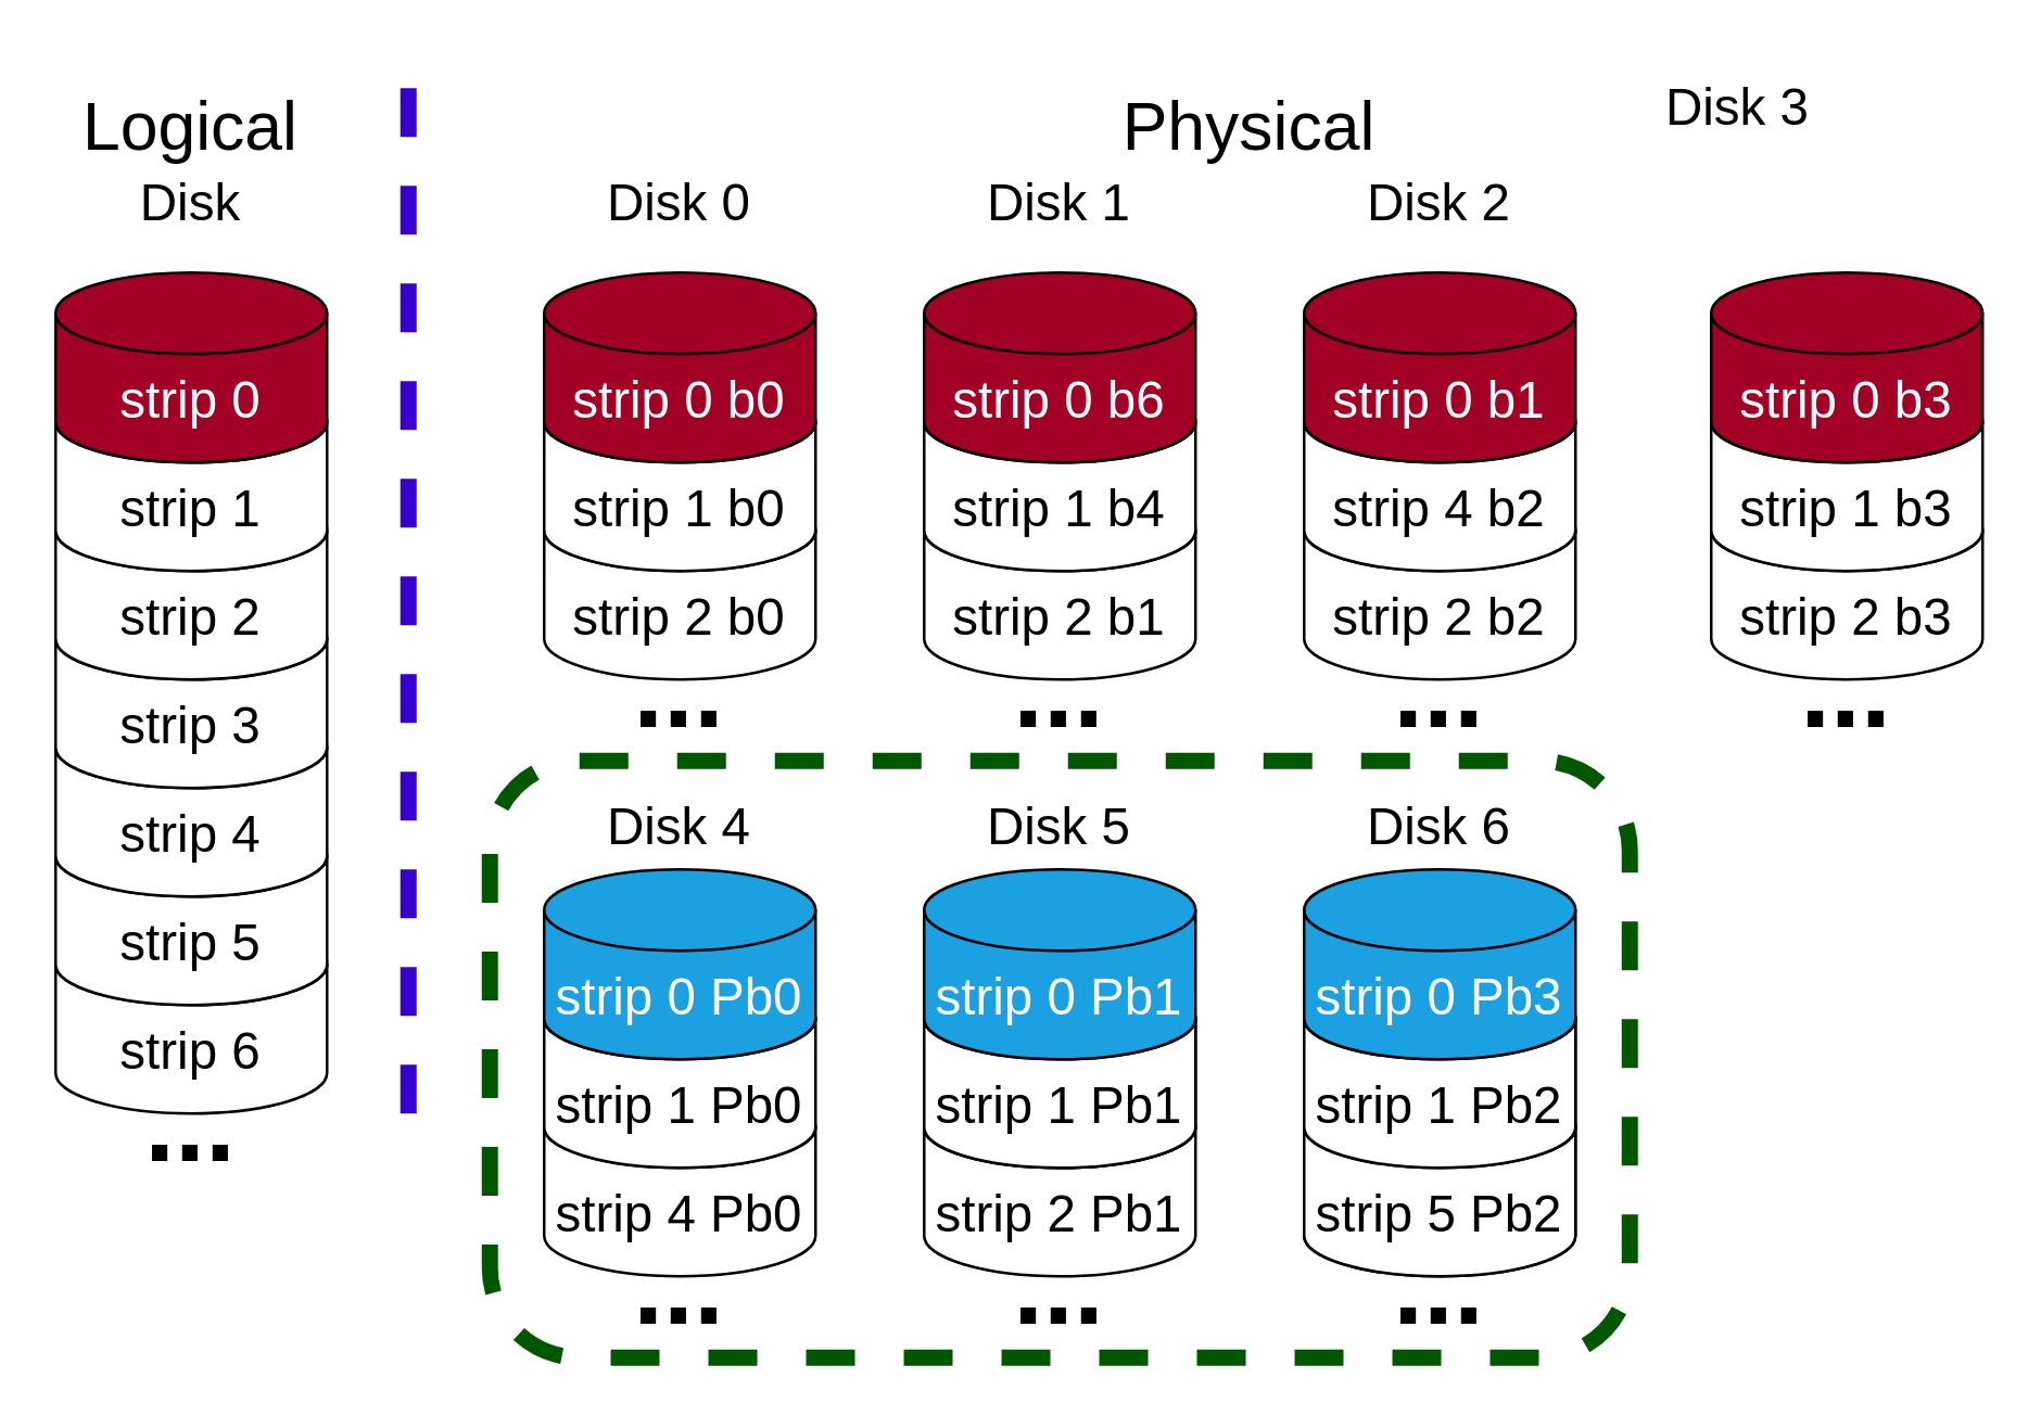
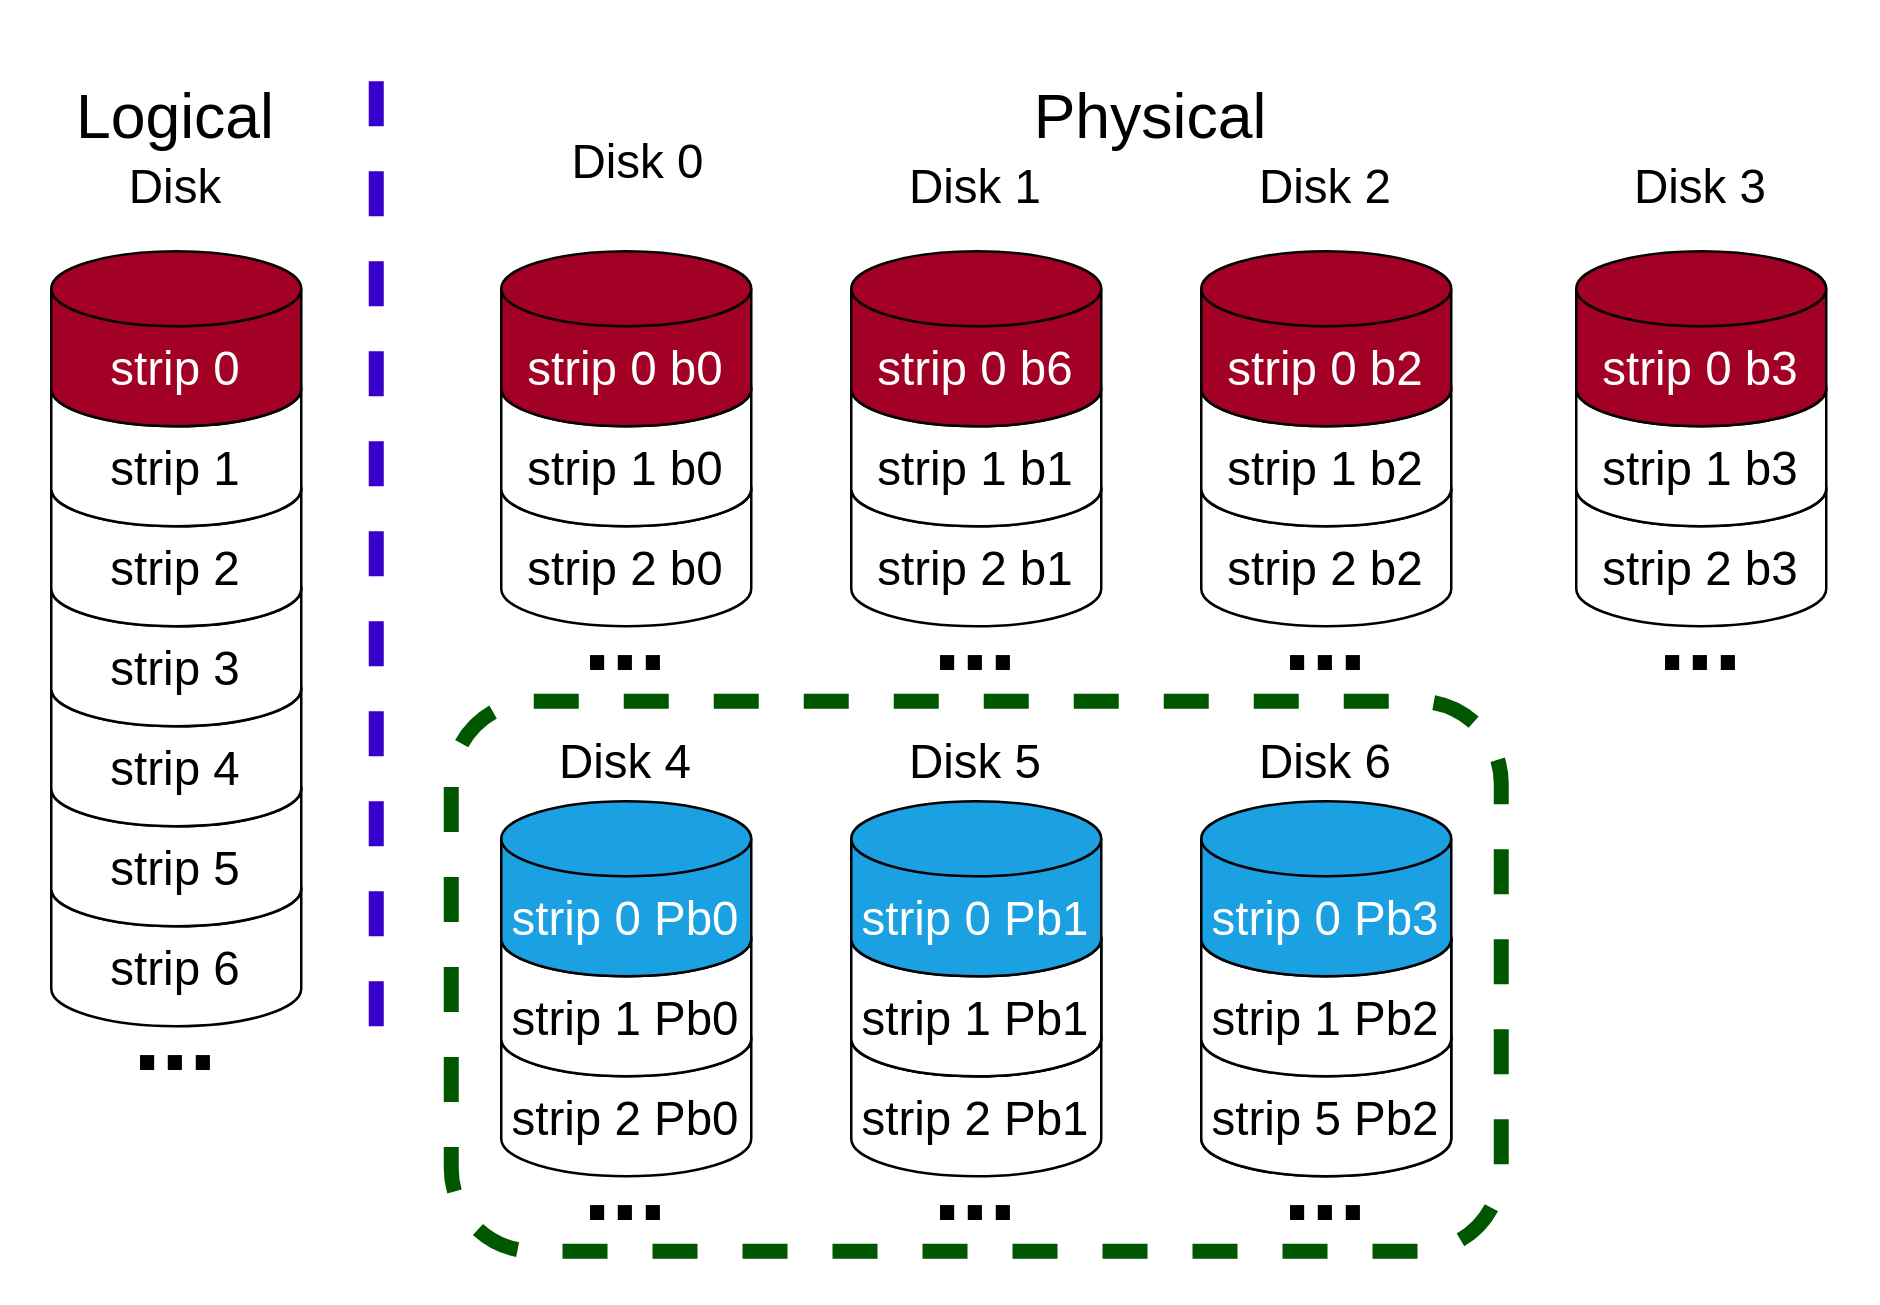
  <mxCell id="0" />
  <mxCell id="1" parent="0" />
  <mxCell id="2" value="" style="rounded=1;whiteSpace=wrap;html=1;fontSize=19;dashed=1;fontColor=#ffffff;fillColor=none;strokeWidth=6;strokeColor=#005700;" vertex="1" parent="1"><mxGeometry x="180" y="280" width="420" height="220" as="geometry" /></mxCell>
  <mxCell id="3" value="strip 6" style="shape=cylinder3;whiteSpace=wrap;html=1;boundedLbl=1;backgroundOutline=1;size=15;fontSize=19;strokeColor=#000000;" vertex="1" parent="1"><mxGeometry x="20" y="340" width="100" height="70" as="geometry" /></mxCell>
  <mxCell id="4" value="strip 5" style="shape=cylinder3;whiteSpace=wrap;html=1;boundedLbl=1;backgroundOutline=1;size=15;fontSize=19;strokeColor=#000000;" vertex="1" parent="1"><mxGeometry x="20" y="300" width="100" height="70" as="geometry" /></mxCell>
  <mxCell id="5" value="strip 4" style="shape=cylinder3;whiteSpace=wrap;html=1;boundedLbl=1;backgroundOutline=1;size=15;fontSize=19;strokeColor=#000000;" vertex="1" parent="1"><mxGeometry x="20" y="260" width="100" height="70" as="geometry" /></mxCell>
  <mxCell id="6" value="strip 3" style="shape=cylinder3;whiteSpace=wrap;html=1;boundedLbl=1;backgroundOutline=1;size=15;fontSize=19;strokeColor=#000000;" vertex="1" parent="1"><mxGeometry x="20" y="220" width="100" height="70" as="geometry" /></mxCell>
  <mxCell id="7" value="strip 2" style="shape=cylinder3;whiteSpace=wrap;html=1;boundedLbl=1;backgroundOutline=1;size=15;fontSize=19;strokeColor=#000000;" vertex="1" parent="1"><mxGeometry x="20" y="180" width="100" height="70" as="geometry" /></mxCell>
  <mxCell id="8" value="strip 1" style="shape=cylinder3;whiteSpace=wrap;html=1;boundedLbl=1;backgroundOutline=1;size=15;fontSize=19;strokeColor=#000000;" vertex="1" parent="1"><mxGeometry x="20" y="140" width="100" height="70" as="geometry" /></mxCell>
  <mxCell id="9" value="strip 0" style="shape=cylinder3;whiteSpace=wrap;html=1;boundedLbl=1;backgroundOutline=1;size=15;fontSize=19;fillColor=#a20025;fontColor=#ffffff;strokeColor=#000000;" vertex="1" parent="1"><mxGeometry x="20" y="100" width="100" height="70" as="geometry" /></mxCell>
  <mxCell id="10" value="..." style="text;html=1;strokeColor=none;fillColor=none;align=center;verticalAlign=bottom;whiteSpace=wrap;rounded=0;fontSize=40;fontStyle=1" vertex="1" parent="1"><mxGeometry x="25" y="410" width="90" height="30" as="geometry" /></mxCell>
  <mxCell id="11" value="" style="endArrow=none;dashed=1;html=1;strokeWidth=6;fillColor=#6a00ff;strokeColor=#3700CC;" edge="1" parent="1"><mxGeometry width="50" height="50" relative="1" as="geometry"><mxPoint x="150" y="410" as="sourcePoint" /><mxPoint x="150" y="30" as="targetPoint" /></mxGeometry></mxCell>
  <mxCell id="12" value="Disk" style="text;html=1;strokeColor=none;fillColor=none;align=center;verticalAlign=middle;whiteSpace=wrap;rounded=0;fontSize=19;" vertex="1" parent="1"><mxGeometry x="25" y="50" width="90" height="50" as="geometry" /></mxCell>
  <mxCell id="13" value="Physical" style="text;html=1;strokeColor=none;fillColor=none;align=center;verticalAlign=middle;whiteSpace=wrap;rounded=0;fontSize=25;" vertex="1" parent="1"><mxGeometry x="415" y="20" width="90" height="50" as="geometry" /></mxCell>
  <mxCell id="14" value="Logical" style="text;html=1;strokeColor=none;fillColor=none;align=center;verticalAlign=middle;whiteSpace=wrap;rounded=0;fontSize=25;" vertex="1" parent="1"><mxGeometry x="25" y="20" width="90" height="50" as="geometry" /></mxCell>
  <mxCell id="15" value="strip 2 b0" style="shape=cylinder3;whiteSpace=wrap;html=1;boundedLbl=1;backgroundOutline=1;size=15;fontSize=19;strokeColor=#000000;" vertex="1" parent="1"><mxGeometry x="200" y="180" width="100" height="70" as="geometry" /></mxCell>
  <mxCell id="16" value="strip 1 b0" style="shape=cylinder3;whiteSpace=wrap;html=1;boundedLbl=1;backgroundOutline=1;size=15;fontSize=19;strokeColor=#000000;" vertex="1" parent="1"><mxGeometry x="200" y="140" width="100" height="70" as="geometry" /></mxCell>
  <mxCell id="17" value="strip 0 b0" style="shape=cylinder3;whiteSpace=wrap;html=1;boundedLbl=1;backgroundOutline=1;size=15;fontSize=19;fillColor=#a20025;fontColor=#ffffff;strokeColor=#000000;" vertex="1" parent="1"><mxGeometry x="200" y="100" width="100" height="70" as="geometry" /></mxCell>
  <mxCell id="18" value="strip 2 b2" style="shape=cylinder3;whiteSpace=wrap;html=1;boundedLbl=1;backgroundOutline=1;size=15;fontSize=19;strokeColor=#000000;" vertex="1" parent="1"><mxGeometry x="480" y="180" width="100" height="70" as="geometry" /></mxCell>
- <mxCell id="19" value="strip 4 b2" style="shape=cylinder3;whiteSpace=wrap;html=1;boundedLbl=1;backgroundOutline=1;size=15;fontSize=19;strokeColor=#000000;" vertex="1" parent="1"><mxGeometry x="480" y="140" width="100" height="70" as="geometry" /></mxCell>
- <mxCell id="20" value="strip 0 b1" style="shape=cylinder3;whiteSpace=wrap;html=1;boundedLbl=1;backgroundOutline=1;size=15;fontSize=19;fillColor=#a20025;fontColor=#ffffff;strokeColor=#000000;" vertex="1" parent="1"><mxGeometry x="480" y="100" width="100" height="70" as="geometry" /></mxCell>
+ <mxCell id="19" value="strip 1 b2" style="shape=cylinder3;whiteSpace=wrap;html=1;boundedLbl=1;backgroundOutline=1;size=15;fontSize=19;strokeColor=#000000;" vertex="1" parent="1"><mxGeometry x="480" y="140" width="100" height="70" as="geometry" /></mxCell>
+ <mxCell id="20" value="strip 0 b2" style="shape=cylinder3;whiteSpace=wrap;html=1;boundedLbl=1;backgroundOutline=1;size=15;fontSize=19;fillColor=#a20025;fontColor=#ffffff;strokeColor=#000000;" vertex="1" parent="1"><mxGeometry x="480" y="100" width="100" height="70" as="geometry" /></mxCell>
  <mxCell id="21" value="strip 2 b1" style="shape=cylinder3;whiteSpace=wrap;html=1;boundedLbl=1;backgroundOutline=1;size=15;fontSize=19;strokeColor=#000000;" vertex="1" parent="1"><mxGeometry x="340" y="180" width="100" height="70" as="geometry" /></mxCell>
- <mxCell id="22" value="strip 1 b4" style="shape=cylinder3;whiteSpace=wrap;html=1;boundedLbl=1;backgroundOutline=1;size=15;fontSize=19;strokeColor=#000000;" vertex="1" parent="1"><mxGeometry x="340" y="140" width="100" height="70" as="geometry" /></mxCell>
+ <mxCell id="22" value="strip 1 b1" style="shape=cylinder3;whiteSpace=wrap;html=1;boundedLbl=1;backgroundOutline=1;size=15;fontSize=19;strokeColor=#000000;" vertex="1" parent="1"><mxGeometry x="340" y="140" width="100" height="70" as="geometry" /></mxCell>
  <mxCell id="23" value="strip 0 b6" style="shape=cylinder3;whiteSpace=wrap;html=1;boundedLbl=1;backgroundOutline=1;size=15;fontSize=19;fillColor=#a20025;fontColor=#ffffff;strokeColor=#000000;" vertex="1" parent="1"><mxGeometry x="340" y="100" width="100" height="70" as="geometry" /></mxCell>
  <mxCell id="24" value="strip 2 b3" style="shape=cylinder3;whiteSpace=wrap;html=1;boundedLbl=1;backgroundOutline=1;size=15;fontSize=19;strokeColor=#000000;" vertex="1" parent="1"><mxGeometry x="630" y="180" width="100" height="70" as="geometry" /></mxCell>
  <mxCell id="25" value="strip 1 b3" style="shape=cylinder3;whiteSpace=wrap;html=1;boundedLbl=1;backgroundOutline=1;size=15;fontSize=19;strokeColor=#000000;" vertex="1" parent="1"><mxGeometry x="630" y="140" width="100" height="70" as="geometry" /></mxCell>
  <mxCell id="26" value="strip 0 b3" style="shape=cylinder3;whiteSpace=wrap;html=1;boundedLbl=1;backgroundOutline=1;size=15;fontSize=19;fillColor=#a20025;fontColor=#ffffff;strokeColor=#000000;" vertex="1" parent="1"><mxGeometry x="630" y="100" width="100" height="70" as="geometry" /></mxCell>
  <mxCell id="27" value="Disk 2" style="text;html=1;strokeColor=none;fillColor=none;align=center;verticalAlign=middle;whiteSpace=wrap;rounded=0;fontSize=19;" vertex="1" parent="1"><mxGeometry x="485" y="50" width="90" height="50" as="geometry" /></mxCell>
- <mxCell id="28" value="Disk 3" style="text;html=1;strokeColor=none;fillColor=none;align=center;verticalAlign=middle;whiteSpace=wrap;rounded=0;fontSize=19;" vertex="1" parent="1"><mxGeometry x="595" y="15" width="90" height="50" as="geometry" /></mxCell>
+ <mxCell id="28" value="Disk 3" style="text;html=1;strokeColor=none;fillColor=none;align=center;verticalAlign=middle;whiteSpace=wrap;rounded=0;fontSize=19;" vertex="1" parent="1"><mxGeometry x="635" y="50" width="90" height="50" as="geometry" /></mxCell>
  <mxCell id="29" value="..." style="text;html=1;strokeColor=none;fillColor=none;align=center;verticalAlign=bottom;whiteSpace=wrap;rounded=0;fontSize=40;fontStyle=1" vertex="1" parent="1"><mxGeometry x="205" y="250" width="90" height="30" as="geometry" /></mxCell>
  <mxCell id="30" value="..." style="text;html=1;strokeColor=none;fillColor=none;align=center;verticalAlign=bottom;whiteSpace=wrap;rounded=0;fontSize=40;fontStyle=1" vertex="1" parent="1"><mxGeometry x="345" y="250" width="90" height="30" as="geometry" /></mxCell>
  <mxCell id="31" value="..." style="text;html=1;strokeColor=none;fillColor=none;align=center;verticalAlign=bottom;whiteSpace=wrap;rounded=0;fontSize=40;fontStyle=1" vertex="1" parent="1"><mxGeometry x="485" y="250" width="90" height="30" as="geometry" /></mxCell>
  <mxCell id="32" value="..." style="text;html=1;strokeColor=none;fillColor=none;align=center;verticalAlign=bottom;whiteSpace=wrap;rounded=0;fontSize=40;fontStyle=1" vertex="1" parent="1"><mxGeometry x="635" y="250" width="90" height="30" as="geometry" /></mxCell>
- <mxCell id="33" value="Disk 0" style="text;html=1;strokeColor=none;fillColor=none;align=center;verticalAlign=middle;whiteSpace=wrap;rounded=0;fontSize=19;" vertex="1" parent="1"><mxGeometry x="205" y="50" width="90" height="50" as="geometry" /></mxCell>
+ <mxCell id="33" value="Disk 0" style="text;html=1;strokeColor=none;fillColor=none;align=center;verticalAlign=middle;whiteSpace=wrap;rounded=0;fontSize=19;" vertex="1" parent="1"><mxGeometry x="210" y="40" width="90" height="50" as="geometry" /></mxCell>
  <mxCell id="34" value="Disk 1" style="text;html=1;strokeColor=none;fillColor=none;align=center;verticalAlign=middle;whiteSpace=wrap;rounded=0;fontSize=19;" vertex="1" parent="1"><mxGeometry x="345" y="50" width="90" height="50" as="geometry" /></mxCell>
- <mxCell id="35" value="&lt;span&gt;strip 4 Pb0&lt;/span&gt;" style="shape=cylinder3;whiteSpace=wrap;html=1;boundedLbl=1;backgroundOutline=1;size=15;fontSize=19;strokeColor=#000000;fontColor=#000000;" vertex="1" parent="1"><mxGeometry x="200" y="400" width="100" height="70" as="geometry" /></mxCell>
+ <mxCell id="35" value="&lt;span&gt;strip 2 Pb0&lt;/span&gt;" style="shape=cylinder3;whiteSpace=wrap;html=1;boundedLbl=1;backgroundOutline=1;size=15;fontSize=19;strokeColor=#000000;fontColor=#000000;" vertex="1" parent="1"><mxGeometry x="200" y="400" width="100" height="70" as="geometry" /></mxCell>
  <mxCell id="36" value="&lt;span&gt;strip 1 Pb0&lt;/span&gt;" style="shape=cylinder3;whiteSpace=wrap;html=1;boundedLbl=1;backgroundOutline=1;size=15;fontSize=19;strokeColor=#000000;fontColor=#000000;" vertex="1" parent="1"><mxGeometry x="200" y="360" width="100" height="70" as="geometry" /></mxCell>
  <mxCell id="37" value="strip 0 Pb0" style="shape=cylinder3;whiteSpace=wrap;html=1;boundedLbl=1;backgroundOutline=1;size=15;fontSize=19;fillColor=#1ba1e2;fontColor=#ffffff;strokeColor=#000000;" vertex="1" parent="1"><mxGeometry x="200" y="320" width="100" height="70" as="geometry" /></mxCell>
  <mxCell id="38" value="&lt;span style=&quot;color: rgb(255 , 255 , 255)&quot;&gt;strip 2 P2&lt;/span&gt;" style="shape=cylinder3;whiteSpace=wrap;html=1;boundedLbl=1;backgroundOutline=1;size=15;fontSize=19;strokeColor=#000000;" vertex="1" parent="1"><mxGeometry x="480" y="400" width="100" height="70" as="geometry" /></mxCell>
  <mxCell id="39" value="&lt;span style=&quot;color: rgb(255 , 255 , 255)&quot;&gt;strip 1 P2&lt;/span&gt;" style="shape=cylinder3;whiteSpace=wrap;html=1;boundedLbl=1;backgroundOutline=1;size=15;fontSize=19;strokeColor=#000000;" vertex="1" parent="1"><mxGeometry x="480" y="360" width="100" height="70" as="geometry" /></mxCell>
  <mxCell id="40" value="&lt;span&gt;strip 2 Pb1&lt;/span&gt;" style="shape=cylinder3;whiteSpace=wrap;html=1;boundedLbl=1;backgroundOutline=1;size=15;fontSize=19;strokeColor=#000000;fontColor=#000000;" vertex="1" parent="1"><mxGeometry x="340" y="400" width="100" height="70" as="geometry" /></mxCell>
  <mxCell id="41" value="&lt;span style=&quot;color: rgb(255 , 255 , 255)&quot;&gt;strip 1 P1&lt;/span&gt;" style="shape=cylinder3;whiteSpace=wrap;html=1;boundedLbl=1;backgroundOutline=1;size=15;fontSize=19;strokeColor=#000000;" vertex="1" parent="1"><mxGeometry x="340" y="360" width="100" height="70" as="geometry" /></mxCell>
  <mxCell id="42" value="Disk 6" style="text;html=1;strokeColor=none;fillColor=none;align=center;verticalAlign=middle;whiteSpace=wrap;rounded=0;fontSize=19;" vertex="1" parent="1"><mxGeometry x="485" y="280" width="90" height="50" as="geometry" /></mxCell>
  <mxCell id="43" value="..." style="text;html=1;strokeColor=none;fillColor=none;align=center;verticalAlign=bottom;whiteSpace=wrap;rounded=0;fontSize=40;fontStyle=1" vertex="1" parent="1"><mxGeometry x="205" y="470" width="90" height="30" as="geometry" /></mxCell>
  <mxCell id="44" value="..." style="text;html=1;strokeColor=none;fillColor=none;align=center;verticalAlign=bottom;whiteSpace=wrap;rounded=0;fontSize=40;fontStyle=1" vertex="1" parent="1"><mxGeometry x="345" y="470" width="90" height="30" as="geometry" /></mxCell>
  <mxCell id="45" value="..." style="text;html=1;strokeColor=none;fillColor=none;align=center;verticalAlign=bottom;whiteSpace=wrap;rounded=0;fontSize=40;fontStyle=1" vertex="1" parent="1"><mxGeometry x="485" y="470" width="90" height="30" as="geometry" /></mxCell>
  <mxCell id="46" value="Disk 4" style="text;html=1;strokeColor=none;fillColor=none;align=center;verticalAlign=middle;whiteSpace=wrap;rounded=0;fontSize=19;" vertex="1" parent="1"><mxGeometry x="205" y="280" width="90" height="50" as="geometry" /></mxCell>
  <mxCell id="47" value="Disk 5" style="text;html=1;strokeColor=none;fillColor=none;align=center;verticalAlign=middle;whiteSpace=wrap;rounded=0;fontSize=19;" vertex="1" parent="1"><mxGeometry x="345" y="280" width="90" height="50" as="geometry" /></mxCell>
  <mxCell id="48" value="&lt;span&gt;strip 5 Pb2&lt;/span&gt;" style="shape=cylinder3;whiteSpace=wrap;html=1;boundedLbl=1;backgroundOutline=1;size=15;fontSize=19;strokeColor=#000000;fontColor=#000000;" vertex="1" parent="1"><mxGeometry x="480" y="400" width="100" height="70" as="geometry" /></mxCell>
  <mxCell id="49" value="&lt;span&gt;strip 1 Pb2&lt;/span&gt;" style="shape=cylinder3;whiteSpace=wrap;html=1;boundedLbl=1;backgroundOutline=1;size=15;fontSize=19;strokeColor=#000000;fontColor=#000000;" vertex="1" parent="1"><mxGeometry x="480" y="360" width="100" height="70" as="geometry" /></mxCell>
  <mxCell id="50" value="&lt;span&gt;strip 1 Pb1&lt;/span&gt;" style="shape=cylinder3;whiteSpace=wrap;html=1;boundedLbl=1;backgroundOutline=1;size=15;fontSize=19;strokeColor=#000000;fontColor=#000000;" vertex="1" parent="1"><mxGeometry x="340" y="360" width="100" height="70" as="geometry" /></mxCell>
  <mxCell id="51" value="strip 0 Pb1" style="shape=cylinder3;whiteSpace=wrap;html=1;boundedLbl=1;backgroundOutline=1;size=15;fontSize=19;fillColor=#1ba1e2;fontColor=#ffffff;strokeColor=#000000;" vertex="1" parent="1"><mxGeometry x="340" y="320" width="100" height="70" as="geometry" /></mxCell>
  <mxCell id="52" value="strip 0 Pb3" style="shape=cylinder3;whiteSpace=wrap;html=1;boundedLbl=1;backgroundOutline=1;size=15;fontSize=19;fillColor=#1ba1e2;fontColor=#ffffff;strokeColor=#000000;" vertex="1" parent="1"><mxGeometry x="480" y="320" width="100" height="70" as="geometry" /></mxCell>
